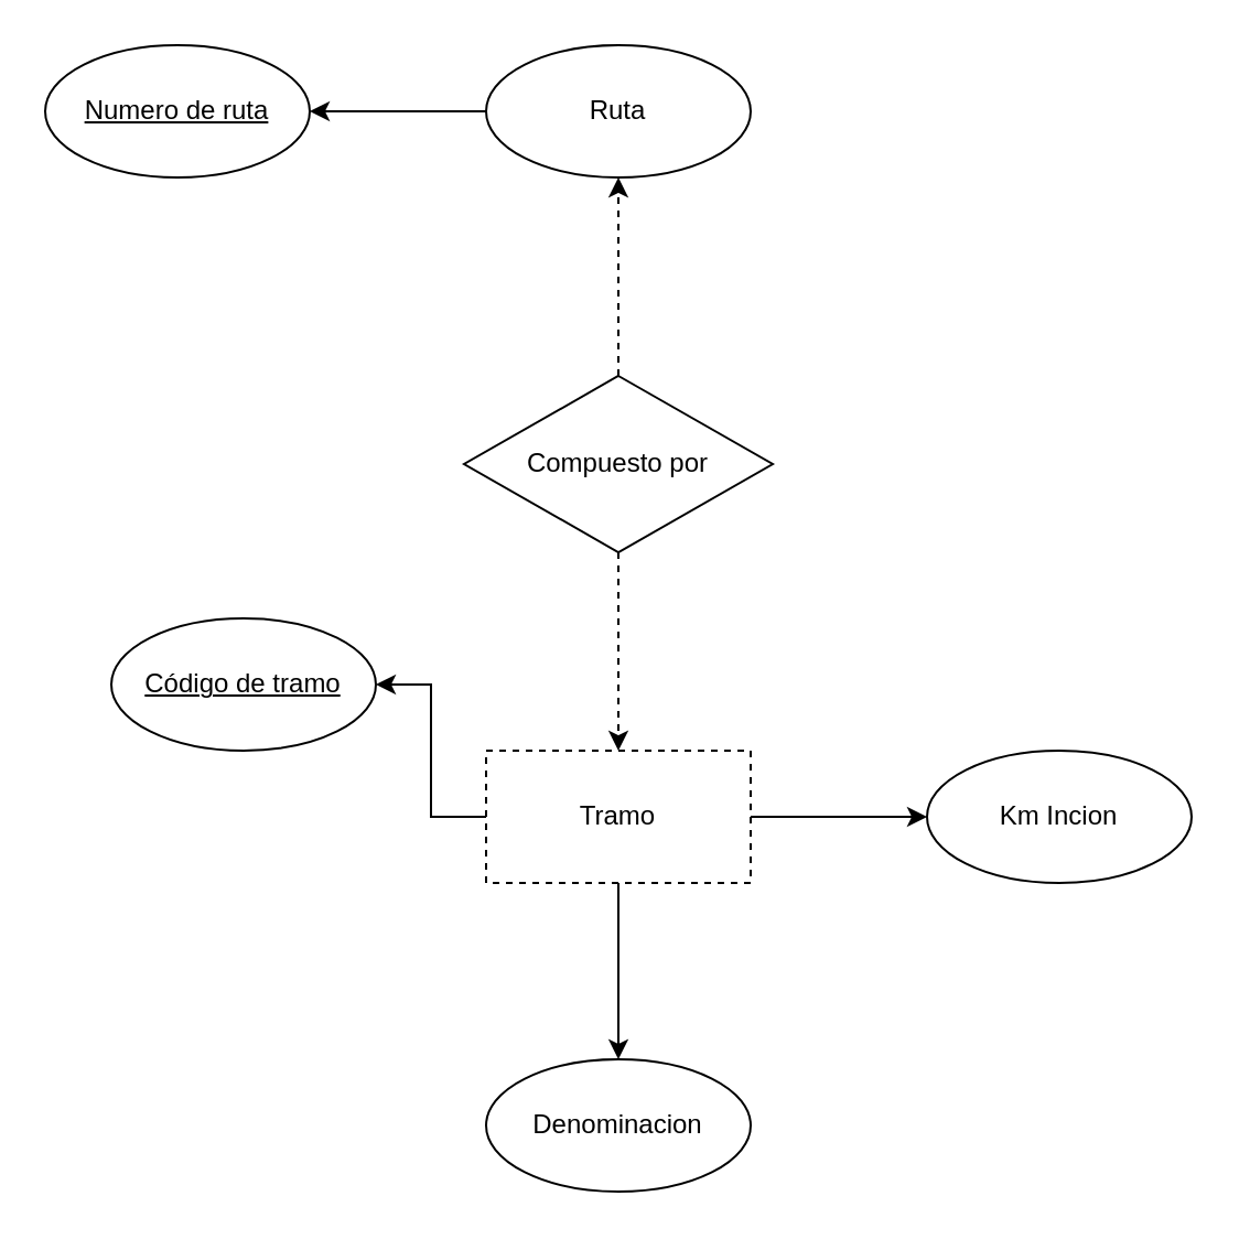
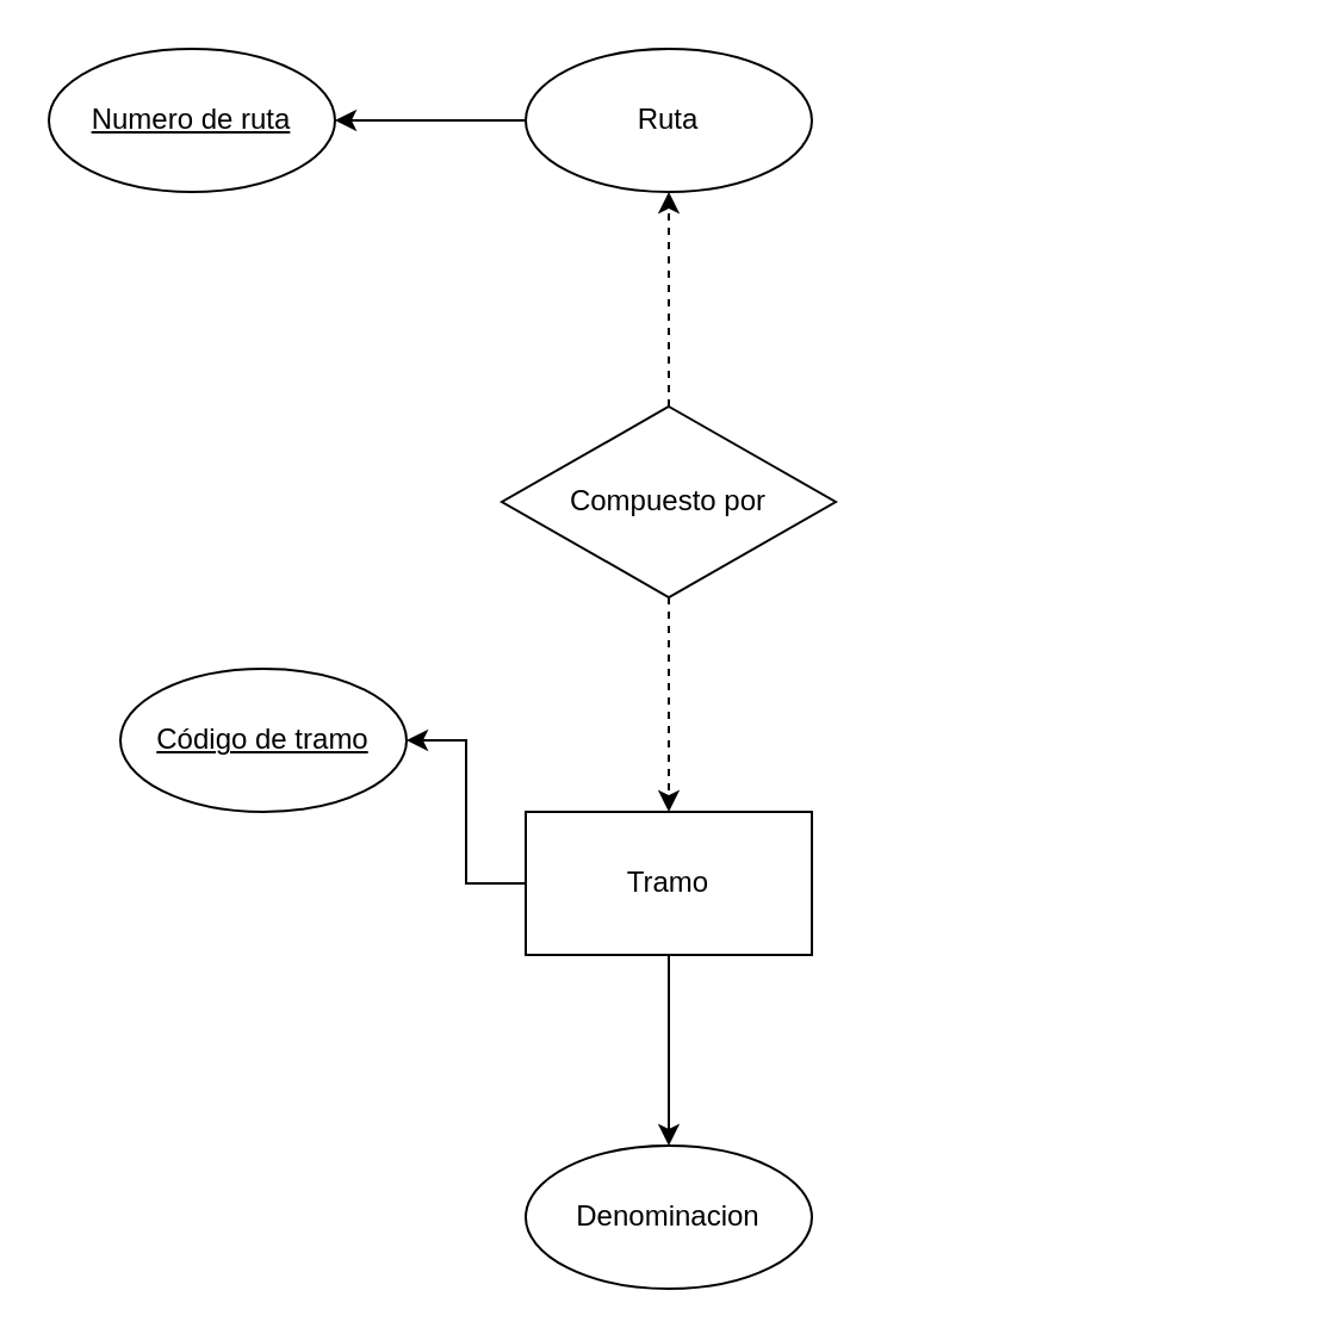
  <mxCell id="0" />
  <mxCell id="1" parent="0" />
  <mxCell id="2" value="" style="edgeStyle=orthogonalEdgeStyle;rounded=0;orthogonalLoop=1;jettySize=auto;html=1;dashed=1;" edge="1" parent="1" source="4" target="6"><mxGeometry relative="1" as="geometry" /></mxCell>
  <mxCell id="3" value="" style="edgeStyle=orthogonalEdgeStyle;rounded=0;orthogonalLoop=1;jettySize=auto;html=1;dashed=1;" edge="1" parent="1" source="4" target="10"><mxGeometry relative="1" as="geometry" /></mxCell>
  <mxCell id="4" value="Compuesto por" style="rhombus;whiteSpace=wrap;html=1;" vertex="1" parent="1"><mxGeometry x="210" y="170" width="140" height="80" as="geometry" /></mxCell>
  <mxCell id="5" value="" style="edgeStyle=orthogonalEdgeStyle;rounded=0;orthogonalLoop=1;jettySize=auto;html=1;" edge="1" parent="1" source="6" target="12"><mxGeometry relative="1" as="geometry" /></mxCell>
  <mxCell id="6" value="Ruta" style="ellipse;whiteSpace=wrap;html=1;" vertex="1" parent="1"><mxGeometry x="220" y="20" width="120" height="60" as="geometry" /></mxCell>
  <mxCell id="7" value="" style="edgeStyle=orthogonalEdgeStyle;rounded=0;orthogonalLoop=1;jettySize=auto;html=1;" edge="1" parent="1" source="10" target="11"><mxGeometry relative="1" as="geometry" /></mxCell>
  <mxCell id="8" value="" style="edgeStyle=orthogonalEdgeStyle;rounded=0;orthogonalLoop=1;jettySize=auto;html=1;" edge="1" parent="1" source="10" target="13"><mxGeometry relative="1" as="geometry" /></mxCell>
- <mxCell id="9" value="" style="edgeStyle=orthogonalEdgeStyle;rounded=0;orthogonalLoop=1;jettySize=auto;html=1;" edge="1" parent="1" source="10" target="14"><mxGeometry relative="1" as="geometry" /></mxCell>
- <mxCell id="10" value="Tramo" style="whiteSpace=wrap;html=1;dashed=1;" vertex="1" parent="1"><mxGeometry x="220" y="340" width="120" height="60" as="geometry" /></mxCell>
+ <mxCell id="10" value="Tramo" style="whiteSpace=wrap;html=1;" vertex="1" parent="1"><mxGeometry x="220" y="340" width="120" height="60" as="geometry" /></mxCell>
  <mxCell id="11" value="&lt;u&gt;Código de tramo&lt;/u&gt;" style="ellipse;whiteSpace=wrap;html=1;" vertex="1" parent="1"><mxGeometry x="50" y="280" width="120" height="60" as="geometry" /></mxCell>
  <mxCell id="12" value="&lt;u&gt;Numero de ruta&lt;/u&gt;" style="ellipse;whiteSpace=wrap;html=1;" vertex="1" parent="1"><mxGeometry x="20" y="20" width="120" height="60" as="geometry" /></mxCell>
  <mxCell id="13" value="Denominacion" style="ellipse;whiteSpace=wrap;html=1;" vertex="1" parent="1"><mxGeometry x="220" y="480" width="120" height="60" as="geometry" /></mxCell>
- <mxCell id="14" value="Km Incion" style="ellipse;whiteSpace=wrap;html=1;" vertex="1" parent="1"><mxGeometry x="420" y="340" width="120" height="60" as="geometry" /></mxCell>
